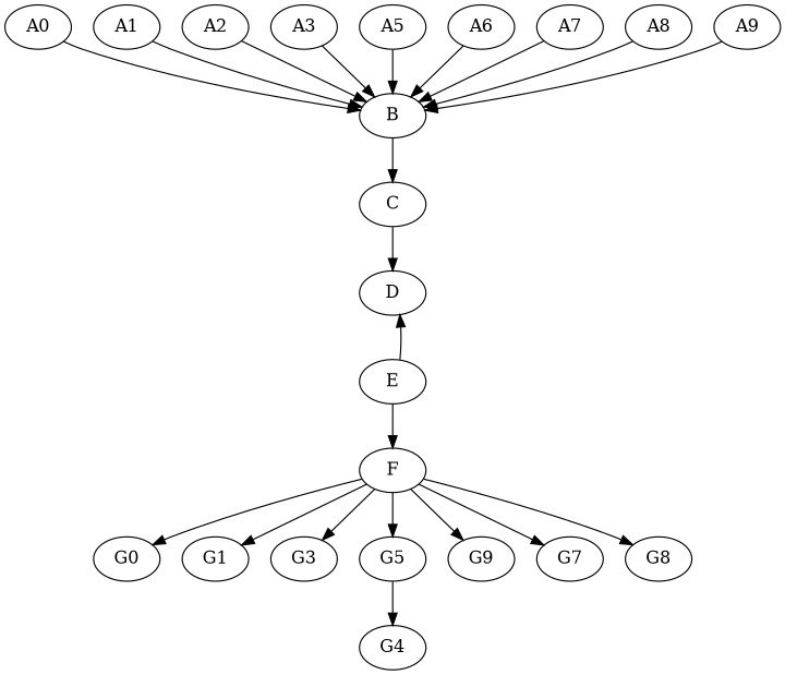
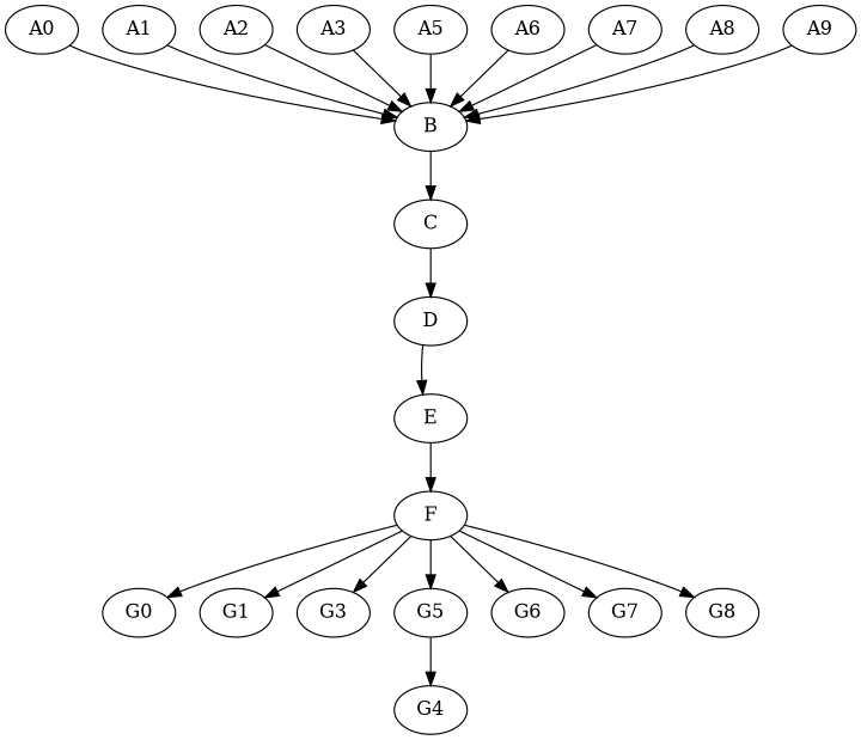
  digraph {
    A0
    B
    C
    D
    A1
    A2
    A3
    A5
    A6
    A7
    A8
    A9
    E
    F
    G0
    G1
    G3
    G5
-   G6 [label=G9]
+   G6
    G7
    G8
    G4
    A0 -> B
    B -> C
    C -> D
-   E -> D
+   D -> E
    A1 -> B
    A2 -> B
    A3 -> B
    A5 -> B
    A6 -> B
    A7 -> B
    A8 -> B
    A9 -> B
    E -> F
    F -> G0
    F -> G1
    F -> G3
    F -> G5
    F -> G6
    F -> G7
    F -> G8
    G5 -> G4
  }
